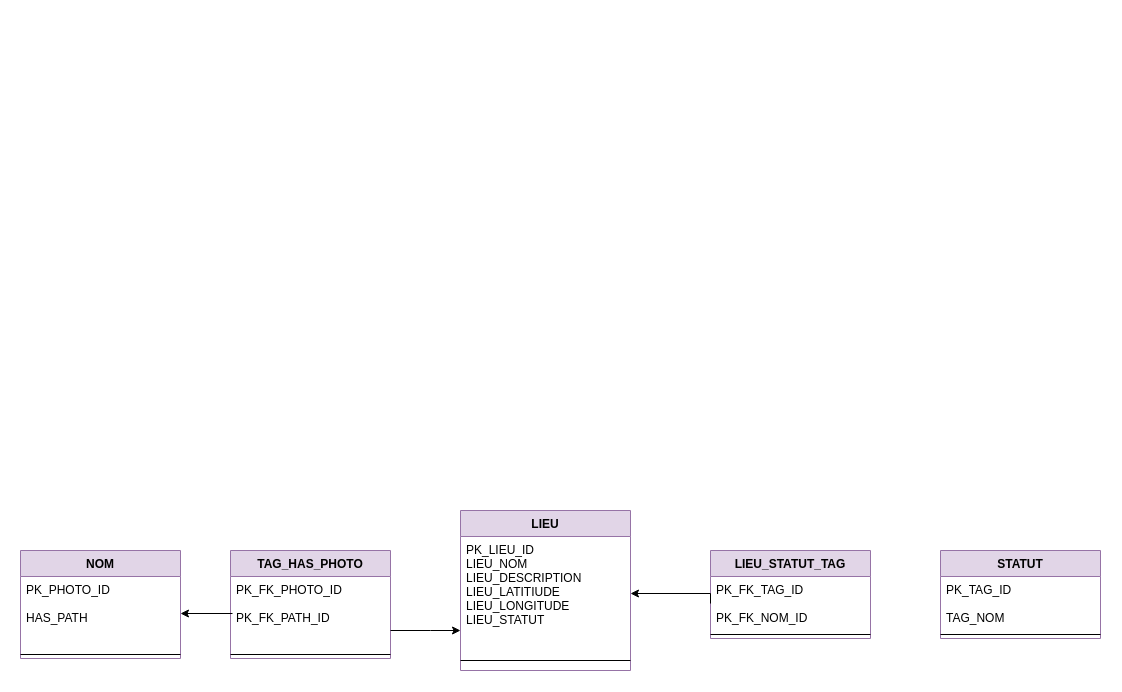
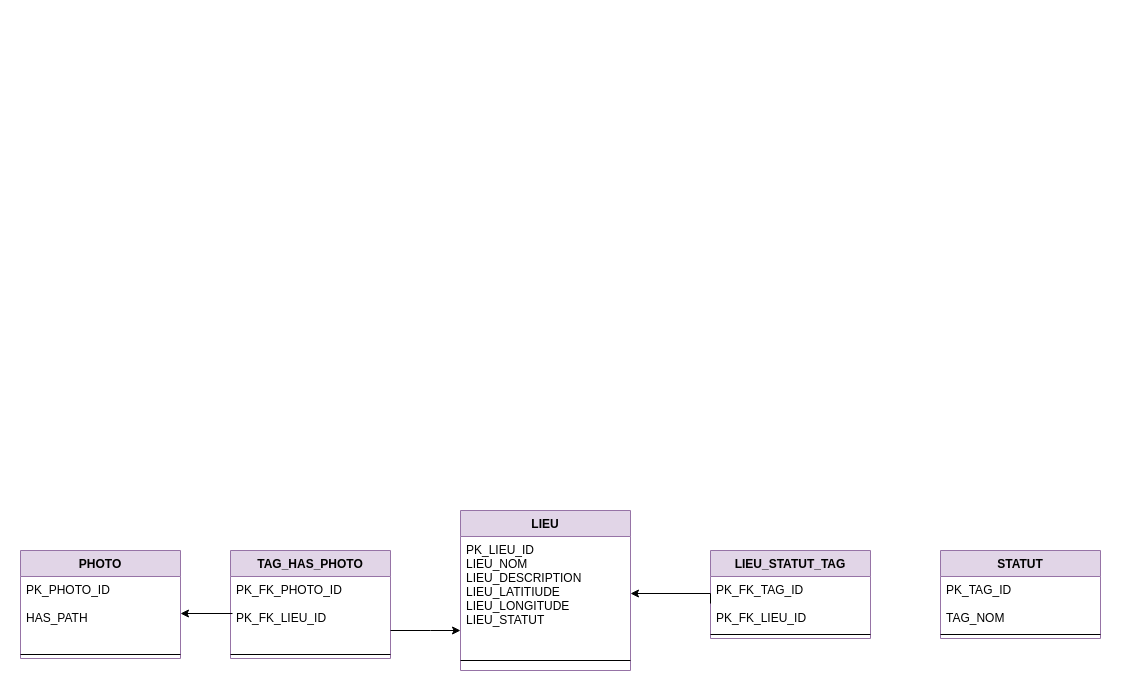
  <mxCell id="0" />
  <mxCell id="1" parent="0" />
  <mxCell id="2" style="edgeStyle=orthogonalEdgeStyle;rounded=0;orthogonalLoop=1;jettySize=auto;html=1;exitX=0.5;exitY=1;exitDx=0;exitDy=0;fontColor=#000000;" parent="1" edge="1"><mxGeometry relative="1" as="geometry"><mxPoint x="30" y="20" as="sourcePoint" /><mxPoint x="30" y="20" as="targetPoint" /></mxGeometry></mxCell>
  <mxCell id="3" value="LIEU" style="swimlane;fontStyle=1;align=center;verticalAlign=top;childLayout=stackLayout;horizontal=1;startSize=26;horizontalStack=0;resizeParent=1;resizeParentMax=0;resizeLast=0;collapsible=1;marginBottom=0;fillColor=#e1d5e7;strokeColor=#9673a6;" parent="1" vertex="1"><mxGeometry x="460" y="510" width="170" height="160" as="geometry" /></mxCell>
  <mxCell id="4" value="PK_LIEU_ID&#10;LIEU_NOM&#10;LIEU_DESCRIPTION&#10;LIEU_LATITIUDE&#10;LIEU_LONGITUDE&#10;LIEU_STATUT" style="text;strokeColor=none;fillColor=none;align=left;verticalAlign=top;spacingLeft=4;spacingRight=4;overflow=hidden;rotatable=0;points=[[0,0.5],[1,0.5]];portConstraint=eastwest;" parent="3" vertex="1"><mxGeometry y="26" width="170" height="114" as="geometry" /></mxCell>
  <mxCell id="5" value="" style="line;strokeWidth=1;fillColor=none;align=left;verticalAlign=middle;spacingTop=-1;spacingLeft=3;spacingRight=3;rotatable=0;labelPosition=right;points=[];portConstraint=eastwest;" parent="3" vertex="1"><mxGeometry y="140" width="170" height="20" as="geometry" /></mxCell>
  <mxCell id="6" value="STATUT" style="swimlane;fontStyle=1;align=center;verticalAlign=top;childLayout=stackLayout;horizontal=1;startSize=26;horizontalStack=0;resizeParent=1;resizeParentMax=0;resizeLast=0;collapsible=1;marginBottom=0;fillColor=#e1d5e7;strokeColor=#9673a6;" parent="1" vertex="1"><mxGeometry x="940" y="550" width="160" height="88" as="geometry" /></mxCell>
  <mxCell id="7" value="PK_TAG_ID&#10;&#10;TAG_NOM" style="text;strokeColor=none;fillColor=none;align=left;verticalAlign=top;spacingLeft=4;spacingRight=4;overflow=hidden;rotatable=0;points=[[0,0.5],[1,0.5]];portConstraint=eastwest;" parent="6" vertex="1"><mxGeometry y="26" width="160" height="54" as="geometry" /></mxCell>
  <mxCell id="8" value="" style="line;strokeWidth=1;fillColor=none;align=left;verticalAlign=middle;spacingTop=-1;spacingLeft=3;spacingRight=3;rotatable=0;labelPosition=right;points=[];portConstraint=eastwest;" parent="6" vertex="1"><mxGeometry y="80" width="160" height="8" as="geometry" /></mxCell>
  <mxCell id="9" value="TAG_HAS_PHOTO" style="swimlane;fontStyle=1;align=center;verticalAlign=top;childLayout=stackLayout;horizontal=1;startSize=26;horizontalStack=0;resizeParent=1;resizeParentMax=0;resizeLast=0;collapsible=1;marginBottom=0;fillColor=#e1d5e7;strokeColor=#9673a6;" parent="1" vertex="1"><mxGeometry x="230" y="550" width="160" height="108" as="geometry" /></mxCell>
- <mxCell id="10" value="PK_FK_PHOTO_ID&#10;&#10;PK_FK_PATH_ID" style="text;strokeColor=none;fillColor=none;align=left;verticalAlign=top;spacingLeft=4;spacingRight=4;overflow=hidden;rotatable=0;points=[[0,0.5],[1,0.5]];portConstraint=eastwest;" parent="9" vertex="1"><mxGeometry y="26" width="160" height="74" as="geometry" /></mxCell>
+ <mxCell id="10" value="PK_FK_PHOTO_ID&#10;&#10;PK_FK_LIEU_ID" style="text;strokeColor=none;fillColor=none;align=left;verticalAlign=top;spacingLeft=4;spacingRight=4;overflow=hidden;rotatable=0;points=[[0,0.5],[1,0.5]];portConstraint=eastwest;" parent="9" vertex="1"><mxGeometry y="26" width="160" height="74" as="geometry" /></mxCell>
  <mxCell id="11" value="" style="line;strokeWidth=1;fillColor=none;align=left;verticalAlign=middle;spacingTop=-1;spacingLeft=3;spacingRight=3;rotatable=0;labelPosition=right;points=[];portConstraint=eastwest;" parent="9" vertex="1"><mxGeometry y="100" width="160" height="8" as="geometry" /></mxCell>
  <mxCell id="12" style="edgeStyle=orthogonalEdgeStyle;rounded=0;orthogonalLoop=1;jettySize=auto;html=1;" parent="1" source="10" edge="1"><mxGeometry relative="1" as="geometry"><mxPoint x="460" y="630" as="targetPoint" /><Array as="points"><mxPoint x="430" y="630" /><mxPoint x="430" y="630" /></Array></mxGeometry></mxCell>
  <mxCell id="13" value="LIEU_STATUT_TAG" style="swimlane;fontStyle=1;align=center;verticalAlign=top;childLayout=stackLayout;horizontal=1;startSize=26;horizontalStack=0;resizeParent=1;resizeParentMax=0;resizeLast=0;collapsible=1;marginBottom=0;fillColor=#e1d5e7;strokeColor=#9673a6;" vertex="1" parent="1"><mxGeometry x="710" y="550" width="160" height="88" as="geometry" /></mxCell>
- <mxCell id="14" value="PK_FK_TAG_ID&#10;&#10;PK_FK_NOM_ID" style="text;strokeColor=none;fillColor=none;align=left;verticalAlign=top;spacingLeft=4;spacingRight=4;overflow=hidden;rotatable=0;points=[[0,0.5],[1,0.5]];portConstraint=eastwest;" vertex="1" parent="13"><mxGeometry y="26" width="160" height="54" as="geometry" /></mxCell>
+ <mxCell id="14" value="PK_FK_TAG_ID&#10;&#10;PK_FK_LIEU_ID" style="text;strokeColor=none;fillColor=none;align=left;verticalAlign=top;spacingLeft=4;spacingRight=4;overflow=hidden;rotatable=0;points=[[0,0.5],[1,0.5]];portConstraint=eastwest;" vertex="1" parent="13"><mxGeometry y="26" width="160" height="54" as="geometry" /></mxCell>
  <mxCell id="15" value="" style="line;strokeWidth=1;fillColor=none;align=left;verticalAlign=middle;spacingTop=-1;spacingLeft=3;spacingRight=3;rotatable=0;labelPosition=right;points=[];portConstraint=eastwest;" vertex="1" parent="13"><mxGeometry y="80" width="160" height="8" as="geometry" /></mxCell>
  <mxCell id="16" style="edgeStyle=orthogonalEdgeStyle;rounded=0;orthogonalLoop=1;jettySize=auto;html=1;exitX=0;exitY=0.5;exitDx=0;exitDy=0;entryX=1;entryY=0.5;entryDx=0;entryDy=0;" edge="1" parent="1" source="14" target="4"><mxGeometry relative="1" as="geometry"><Array as="points"><mxPoint x="710" y="593" /></Array><mxPoint x="950" y="613" as="sourcePoint" /><mxPoint x="640" y="603" as="targetPoint" /></mxGeometry></mxCell>
- <mxCell id="17" value="NOM" style="swimlane;fontStyle=1;align=center;verticalAlign=top;childLayout=stackLayout;horizontal=1;startSize=26;horizontalStack=0;resizeParent=1;resizeParentMax=0;resizeLast=0;collapsible=1;marginBottom=0;fillColor=#e1d5e7;strokeColor=#9673a6;" vertex="1" parent="1"><mxGeometry x="20" y="550" width="160" height="108" as="geometry" /></mxCell>
+ <mxCell id="17" value="PHOTO" style="swimlane;fontStyle=1;align=center;verticalAlign=top;childLayout=stackLayout;horizontal=1;startSize=26;horizontalStack=0;resizeParent=1;resizeParentMax=0;resizeLast=0;collapsible=1;marginBottom=0;fillColor=#e1d5e7;strokeColor=#9673a6;" vertex="1" parent="1"><mxGeometry x="20" y="550" width="160" height="108" as="geometry" /></mxCell>
  <mxCell id="18" value="PK_PHOTO_ID&#10;&#10;HAS_PATH" style="text;strokeColor=none;fillColor=none;align=left;verticalAlign=top;spacingLeft=4;spacingRight=4;overflow=hidden;rotatable=0;points=[[0,0.5],[1,0.5]];portConstraint=eastwest;" vertex="1" parent="17"><mxGeometry y="26" width="160" height="74" as="geometry" /></mxCell>
  <mxCell id="19" value="" style="line;strokeWidth=1;fillColor=none;align=left;verticalAlign=middle;spacingTop=-1;spacingLeft=3;spacingRight=3;rotatable=0;labelPosition=right;points=[];portConstraint=eastwest;" vertex="1" parent="17"><mxGeometry y="100" width="160" height="8" as="geometry" /></mxCell>
  <mxCell id="20" style="edgeStyle=orthogonalEdgeStyle;rounded=0;orthogonalLoop=1;jettySize=auto;html=1;entryX=1;entryY=0.5;entryDx=0;entryDy=0;" edge="1" parent="1" target="18"><mxGeometry relative="1" as="geometry"><mxPoint x="470" y="640" as="targetPoint" /><Array as="points"><mxPoint x="232" y="613" /></Array><mxPoint x="232" y="613" as="sourcePoint" /></mxGeometry></mxCell>
